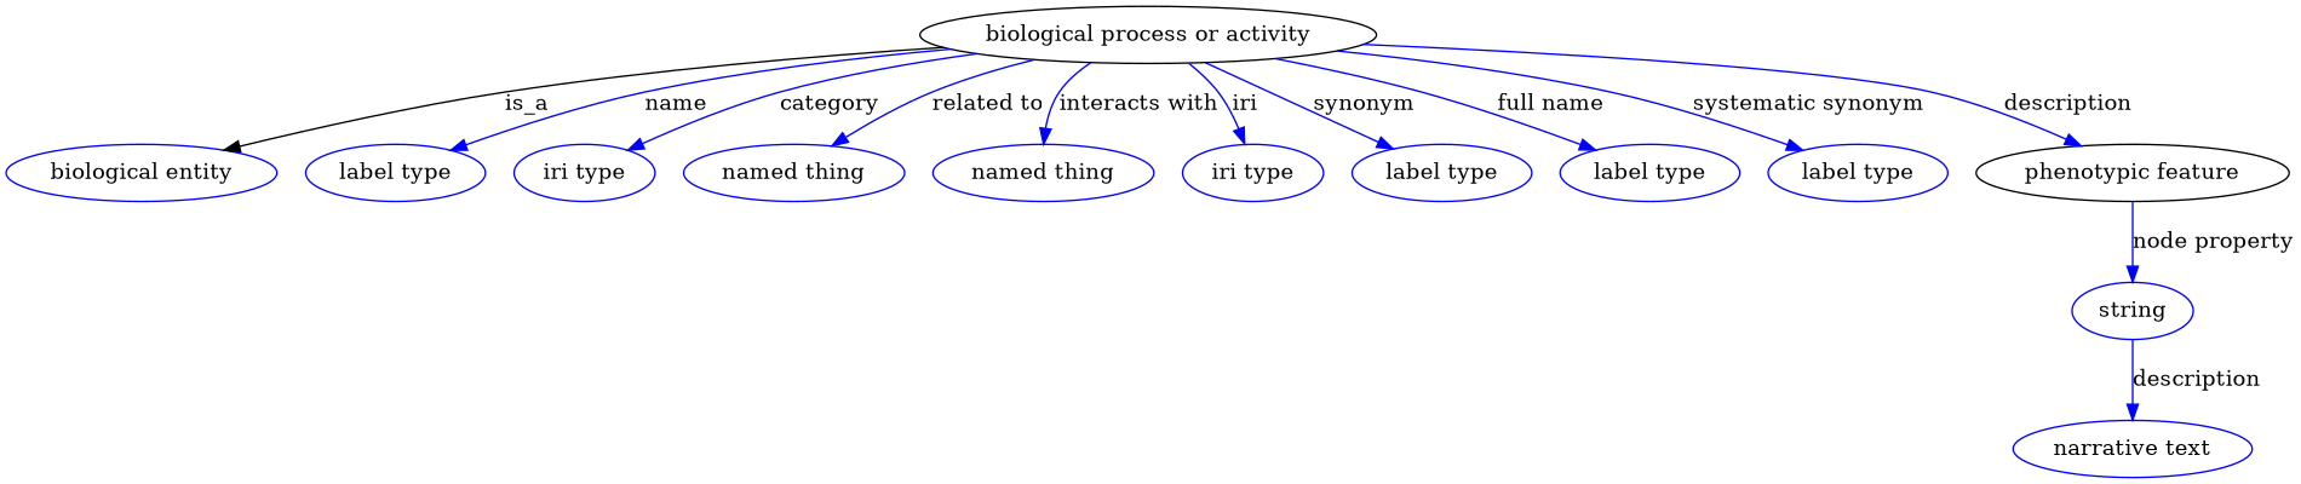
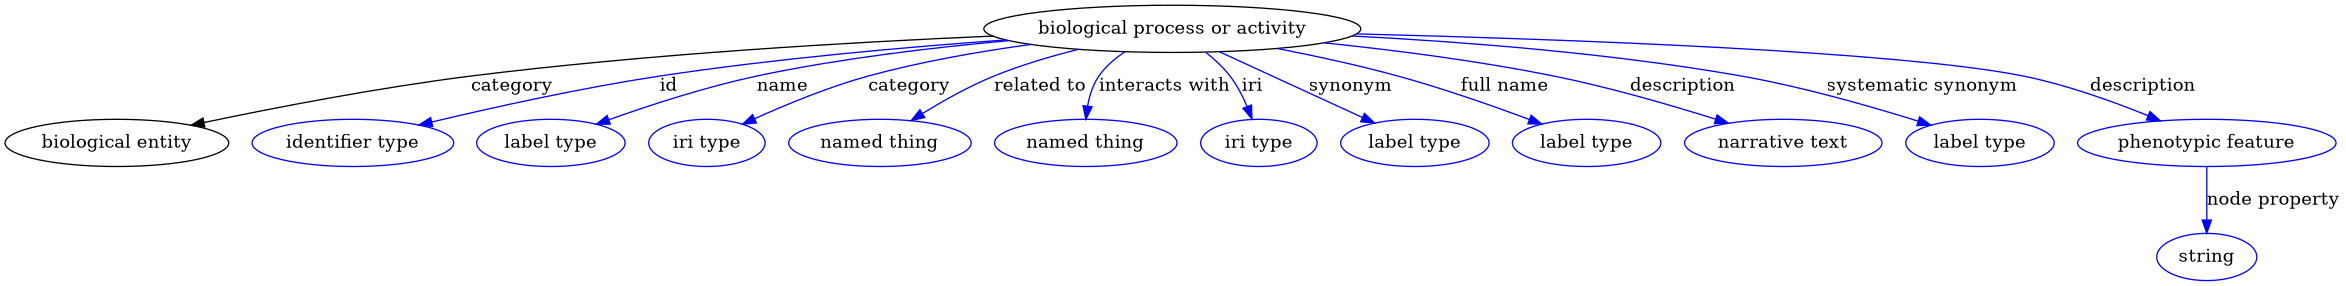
  digraph {
    node [color=blue]
    edge [color=blue style=solid]
    n1 [height=0.5 label="biological process or activity" width=3.1254 color=""]
-   "biological entity" [height=0.5 width=1.884]
+   "biological entity" [height=0.5 width=1.884 color=""]
+   n3 [height=0.5 label="identifier type" width=1.652]
    n4 [height=0.5 label="label type" width=1.2425]
    n5 [height=0.5 label="iri type" width=0.9834]
    n6 [height=0.5 label="named thing" width=1.5019]
    n7 [height=0.5 label="named thing" width=1.5019]
    n8 [height=0.5 label="iri type" width=0.9834]
    n9 [height=0.5 label="label type" width=1.2425]
    n10 [height=0.5 label="label type" width=1.2425]
    n11 [height=0.5 label="narrative text" width=1.5834]
    n12 [height=0.5 label="label type" width=1.2425]
-   n13 [color=black height=0.5 label="phenotypic feature" width=2.1155]
+   n13 [height=0.5 label="phenotypic feature" width=2.1155]
    n14 [height=0.5 label=string width=0.8403]
-   n1 -> "biological entity" [label=is_a color="" style=""]
+   n1 -> "biological entity" [label=category color="" style=""]
+   n1 -> n3 [label=id]
    n1 -> n4 [label=name]
    n1 -> n5 [label=category]
    n1 -> n6 [label="related to"]
    n1 -> n7 [label="interacts with"]
    n1 -> n8 [label=iri]
    n1 -> n9 [label=synonym]
    n1 -> n10 [label="full name"]
-   n14 -> n11 [label=description]
+   n1 -> n11 [label=description]
    n1 -> n12 [label="systematic synonym"]
    n1 -> n13 [label=description]
    n13 -> n14 [label="node property"]
  }
